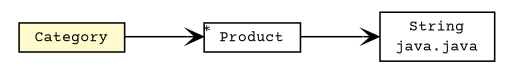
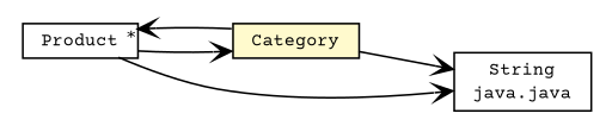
  digraph {
    fontname="Courier Prime"
    rankdir=LR
    node [fontcolor=black fontname="Courier Prime" fontsize=10.0 shape=plaintext]
    edge [arrowhead=open color=black fontcolor=black fontname="Courier Prime" fontsize=10.0 headport=p labelfontname=Helvetica labelfontsize=10 tailport=p]
    n1 [label=<<table border="0" cellborder="1" cellspacing="0" cellpadding="2" port="p" href="./Product.html"><tr><td><table border="0" cellspacing="0" cellpadding="1"><tr><td> Product </td></tr></table></td></tr></table>>]
    n2 [label=<<table border="0" cellborder="1" cellspacing="0" cellpadding="2" port="p" bgcolor="lemonChiffon" href="./Category.html"><tr><td><table border="0" cellspacing="0" cellpadding="1"><tr><td> Category </td></tr></table></td></tr></table>>]
    n3 [label=<<table border="0" cellborder="1" cellspacing="0" cellpadding="2" port="p" href="http://java.sun.com/j2se/1.4.2/docs/api/java/lang/String.html"><tr><td><table border="0" cellspacing="0" cellpadding="1"><tr><td> String </td></tr><tr><td> java.java </td></tr></table></td></tr></table>>]
+   n1 -> n2
    n1 -> n3
    n2 -> n1 [headlabel="*"]
+   n2 -> n3
  }
